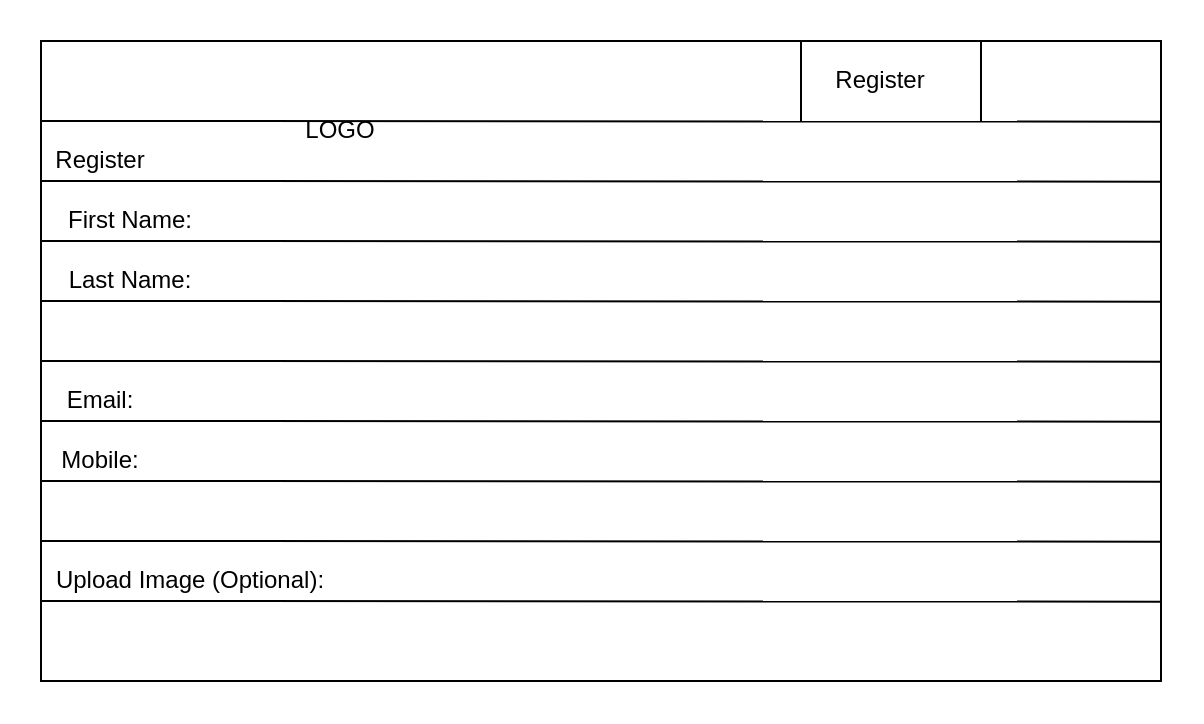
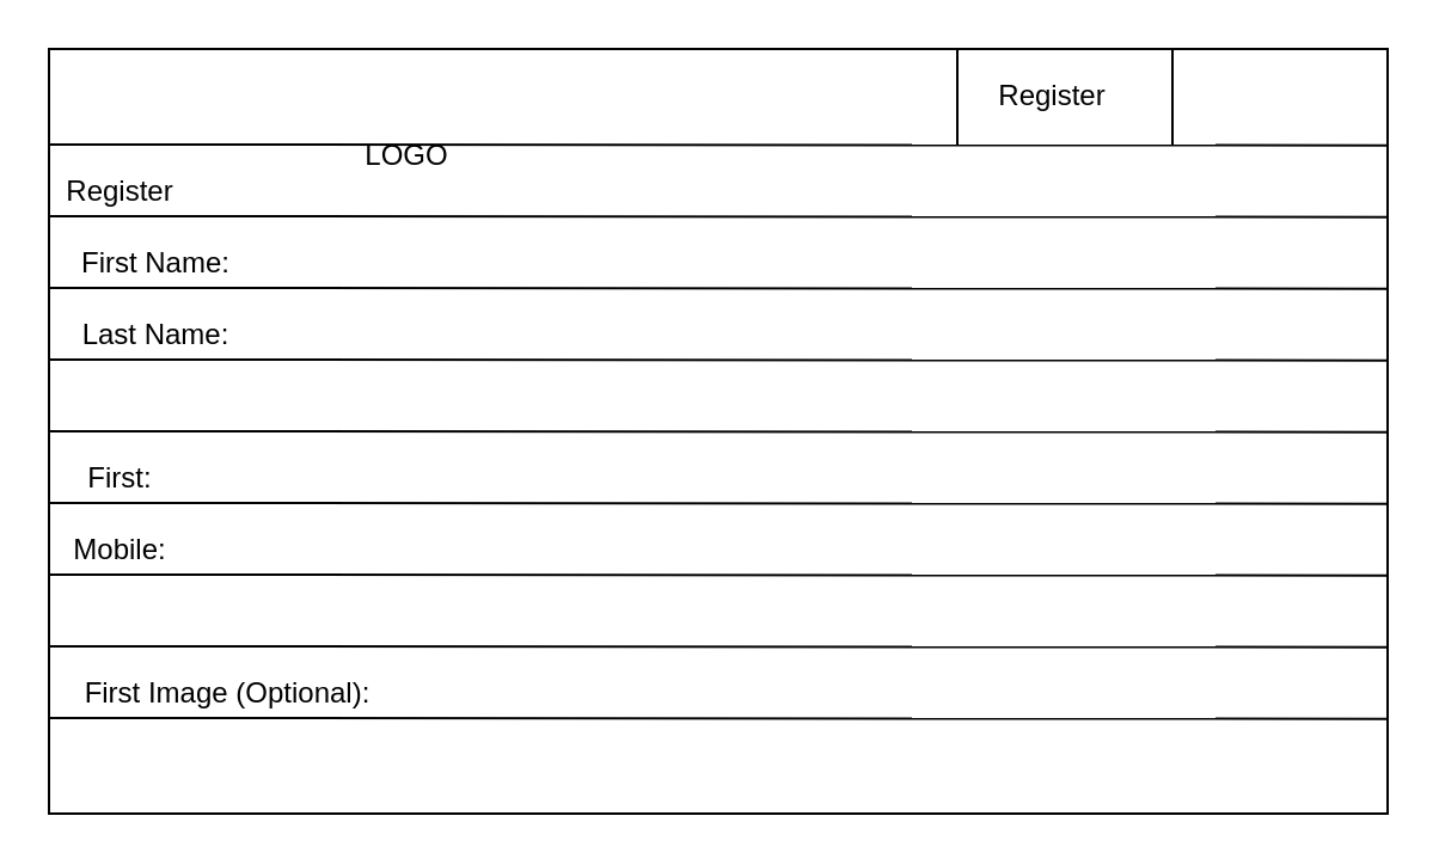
  <mxCell id="0" />
  <mxCell id="1" parent="0" />
  <mxCell id="2" value="" style="rounded=0;whiteSpace=wrap;html=1;" vertex="1" parent="1"><mxGeometry x="20" y="20" width="560" height="320" as="geometry" /></mxCell>
  <mxCell id="3" value="" style="endArrow=none;html=1;entryX=1;entryY=0.126;entryDx=0;entryDy=0;entryPerimeter=0;" edge="1" parent="1"><mxGeometry width="50" height="50" relative="1" as="geometry"><mxPoint x="20" y="60" as="sourcePoint" /><mxPoint x="580" y="60.32" as="targetPoint" /></mxGeometry></mxCell>
  <mxCell id="4" value="" style="endArrow=none;html=1;entryX=1;entryY=0.126;entryDx=0;entryDy=0;entryPerimeter=0;" edge="1" parent="1"><mxGeometry width="50" height="50" relative="1" as="geometry"><mxPoint x="20" y="90" as="sourcePoint" /><mxPoint x="580" y="90.32" as="targetPoint" /></mxGeometry></mxCell>
  <mxCell id="5" value="" style="endArrow=none;html=1;entryX=1;entryY=0.126;entryDx=0;entryDy=0;entryPerimeter=0;" edge="1" parent="1"><mxGeometry width="50" height="50" relative="1" as="geometry"><mxPoint x="20" y="120" as="sourcePoint" /><mxPoint x="580" y="120.32" as="targetPoint" /></mxGeometry></mxCell>
  <mxCell id="6" value="" style="endArrow=none;html=1;entryX=1;entryY=0.126;entryDx=0;entryDy=0;entryPerimeter=0;" edge="1" parent="1"><mxGeometry width="50" height="50" relative="1" as="geometry"><mxPoint x="20" y="150" as="sourcePoint" /><mxPoint x="580" y="150.32" as="targetPoint" /></mxGeometry></mxCell>
  <mxCell id="7" value="" style="endArrow=none;html=1;entryX=1;entryY=0.126;entryDx=0;entryDy=0;entryPerimeter=0;" edge="1" parent="1"><mxGeometry width="50" height="50" relative="1" as="geometry"><mxPoint x="20" y="180" as="sourcePoint" /><mxPoint x="580" y="180.32" as="targetPoint" /></mxGeometry></mxCell>
  <mxCell id="8" value="" style="endArrow=none;html=1;entryX=1;entryY=0.126;entryDx=0;entryDy=0;entryPerimeter=0;" edge="1" parent="1"><mxGeometry width="50" height="50" relative="1" as="geometry"><mxPoint x="20" y="210" as="sourcePoint" /><mxPoint x="580" y="210.32" as="targetPoint" /></mxGeometry></mxCell>
  <mxCell id="9" value="" style="endArrow=none;html=1;entryX=1;entryY=0.126;entryDx=0;entryDy=0;entryPerimeter=0;" edge="1" parent="1"><mxGeometry width="50" height="50" relative="1" as="geometry"><mxPoint x="20" y="240" as="sourcePoint" /><mxPoint x="580" y="240.32" as="targetPoint" /></mxGeometry></mxCell>
  <mxCell id="10" value="" style="endArrow=none;html=1;entryX=1;entryY=0.126;entryDx=0;entryDy=0;entryPerimeter=0;" edge="1" parent="1"><mxGeometry width="50" height="50" relative="1" as="geometry"><mxPoint x="20" y="270" as="sourcePoint" /><mxPoint x="580" y="270.32" as="targetPoint" /></mxGeometry></mxCell>
  <mxCell id="11" value="" style="endArrow=none;html=1;entryX=1;entryY=0.126;entryDx=0;entryDy=0;entryPerimeter=0;" edge="1" parent="1"><mxGeometry width="50" height="50" relative="1" as="geometry"><mxPoint x="20" y="300" as="sourcePoint" /><mxPoint x="580" y="300.32" as="targetPoint" /></mxGeometry></mxCell>
  <mxCell id="12" value="LOGO" style="text;html=1;strokeColor=none;fillColor=none;align=center;verticalAlign=middle;whiteSpace=wrap;rounded=0;" vertex="1" parent="1"><mxGeometry x="150" y="55" width="40" height="20" as="geometry" /></mxCell>
  <mxCell id="13" value="Register" style="text;html=1;strokeColor=none;fillColor=none;align=center;verticalAlign=middle;whiteSpace=wrap;rounded=0;" vertex="1" parent="1"><mxGeometry x="30" y="70" width="40" height="20" as="geometry" /></mxCell>
  <mxCell id="14" value="First Name:" style="text;html=1;strokeColor=none;fillColor=none;align=center;verticalAlign=middle;whiteSpace=wrap;rounded=0;" vertex="1" parent="1"><mxGeometry x="30" y="100" width="70" height="20" as="geometry" /></mxCell>
  <mxCell id="15" value="Last Name:" style="text;html=1;strokeColor=none;fillColor=none;align=center;verticalAlign=middle;whiteSpace=wrap;rounded=0;" vertex="1" parent="1"><mxGeometry x="30" y="130" width="70" height="20" as="geometry" /></mxCell>
- <mxCell id="16" value="Email:" style="text;html=1;strokeColor=none;fillColor=none;align=center;verticalAlign=middle;whiteSpace=wrap;rounded=0;" vertex="1" parent="1"><mxGeometry x="30" y="190" width="40" height="20" as="geometry" /></mxCell>
+ <mxCell id="16" value="First:" style="text;html=1;strokeColor=none;fillColor=none;align=center;verticalAlign=middle;whiteSpace=wrap;rounded=0;" vertex="1" parent="1"><mxGeometry x="30" y="190" width="40" height="20" as="geometry" /></mxCell>
  <mxCell id="17" value="Mobile:" style="text;html=1;strokeColor=none;fillColor=none;align=center;verticalAlign=middle;whiteSpace=wrap;rounded=0;" vertex="1" parent="1"><mxGeometry x="30" y="220" width="40" height="20" as="geometry" /></mxCell>
- <mxCell id="18" value="Upload Image (Optional):" style="text;html=1;strokeColor=none;fillColor=none;align=center;verticalAlign=middle;whiteSpace=wrap;rounded=0;" vertex="1" parent="1"><mxGeometry x="20" y="280" width="150" height="20" as="geometry" /></mxCell>
+ <mxCell id="18" value="First Image (Optional):" style="text;html=1;strokeColor=none;fillColor=none;align=center;verticalAlign=middle;whiteSpace=wrap;rounded=0;" vertex="1" parent="1"><mxGeometry x="20" y="280" width="150" height="20" as="geometry" /></mxCell>
  <mxCell id="19" value="" style="endArrow=none;html=1;" edge="1" parent="1"><mxGeometry width="50" height="50" relative="1" as="geometry"><mxPoint x="400" y="60" as="sourcePoint" /><mxPoint x="400" y="20" as="targetPoint" /></mxGeometry></mxCell>
  <mxCell id="20" style="edgeStyle=orthogonalEdgeStyle;rounded=0;orthogonalLoop=1;jettySize=auto;html=1;exitX=0.5;exitY=1;exitDx=0;exitDy=0;" edge="1" parent="1" source="16" target="16"><mxGeometry relative="1" as="geometry" /></mxCell>
  <mxCell id="21" style="edgeStyle=orthogonalEdgeStyle;rounded=0;orthogonalLoop=1;jettySize=auto;html=1;exitX=0.5;exitY=1;exitDx=0;exitDy=0;" edge="1" parent="1" source="14" target="14"><mxGeometry relative="1" as="geometry" /></mxCell>
  <mxCell id="22" value="" style="endArrow=none;html=1;" edge="1" parent="1"><mxGeometry width="50" height="50" relative="1" as="geometry"><mxPoint x="490" y="60" as="sourcePoint" /><mxPoint x="490" y="20" as="targetPoint" /></mxGeometry></mxCell>
  <mxCell id="23" value="Register" style="text;html=1;strokeColor=none;fillColor=none;align=center;verticalAlign=middle;whiteSpace=wrap;rounded=0;" vertex="1" parent="1"><mxGeometry x="420" y="30" width="40" height="20" as="geometry" /></mxCell>
